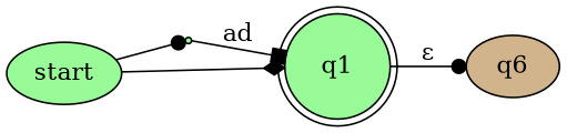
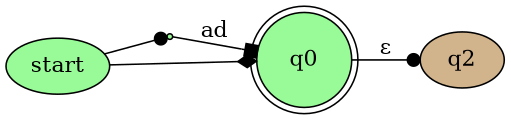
  digraph {
    rankdir=LR
    node [fillcolor=palegreen style=filled]
    edge [arrowhead=dot]
    q0 [shape=point]
-   q1 [shape=doublecircle]
-   q2 [fillcolor=tan label=q6]
+   q1 [shape=doublecircle label=q0]
+   q2 [fillcolor=tan]
    start
    q0 -> q1 [arrowhead=box label=ad]
    q1 -> q2 [label="ε"]
    start -> q0
    start -> q1 [arrowhead=diamond]
  }
